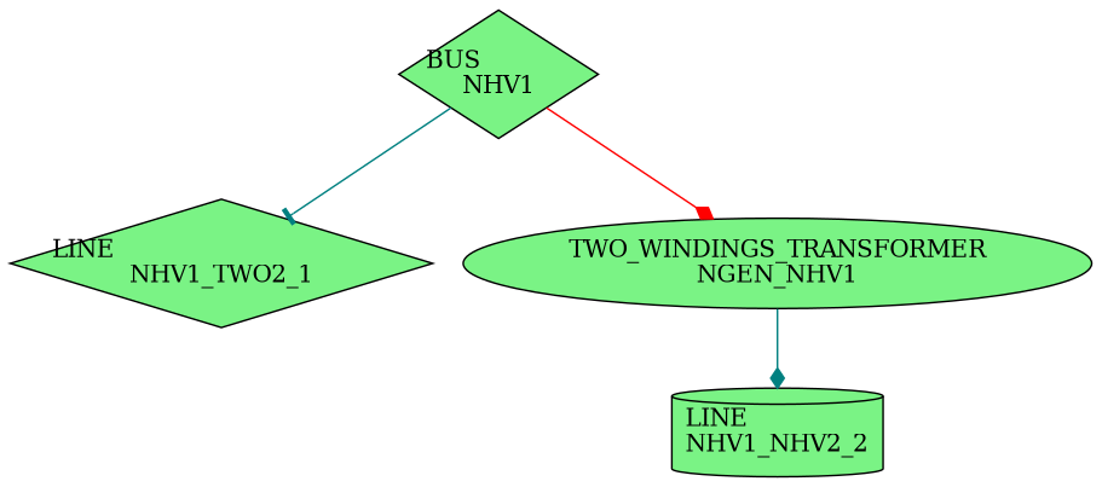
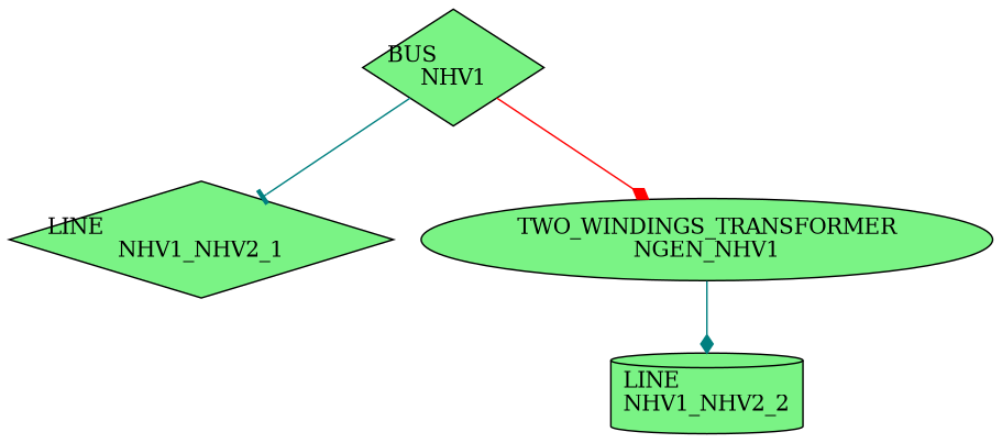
  strict digraph {
    compound=true
    fontname="DejaVu Serif"
    node [fillcolor="#7AF385" fontname="DejaVu Serif" shape=diamond style=filled]
    edge [arrowhead=diamond color=teal fontname="DejaVu Serif" style=solid]
    n1 [label="BUS\lNHV1"]
-   n2 [label="LINE\lNHV1_TWO2_1"]
+   n2 [label="LINE\lNHV1_NHV2_1"]
    n3 [label="TWO_WINDINGS_TRANSFORMER\lNGEN_NHV1" shape=ellipse]
    n4 [label="LINE\lNHV1_NHV2_2" shape=cylinder]
    n1 -> n2 [arrowhead=tee]
    n1 -> n3 [color=red]
    n3 -> n4
  }
